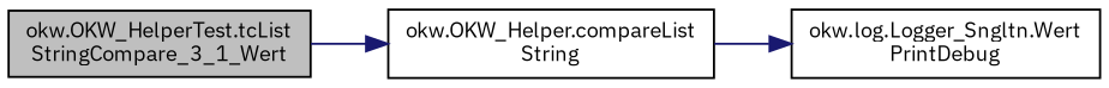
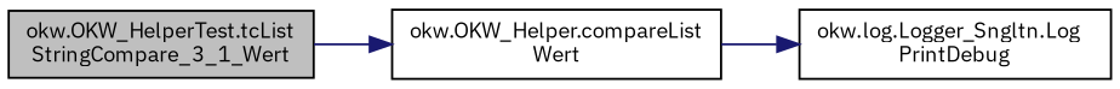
  digraph {
    fontname="IBM Plex Sans"
    rankdir=LR
    node [color=black fillcolor=white fontname="IBM Plex Sans" fontsize=10 shape=record style=filled]
    edge [color=midnightblue fontname="IBM Plex Sans" fontsize=10 labelfontname=Helvetica labelfontsize=10 style=solid]
    n1 [fillcolor=grey75 fontcolor=black height=0.2 label="okw.OKW_HelperTest.tcList\lStringCompare_3_1_Wert" width=0.4]
-   n2 [height=0.2 label="okw.OKW_Helper.compareList\lString" width=0.4]
-   n3 [height=0.2 label="okw.log.Logger_Sngltn.Wert\lPrintDebug" width=0.4]
+   n2 [height=0.2 label="okw.OKW_Helper.compareList\lWert" width=0.4]
+   n3 [height=0.2 label="okw.log.Logger_Sngltn.Log\lPrintDebug" width=0.4]
    n1 -> n2
    n2 -> n3
  }
